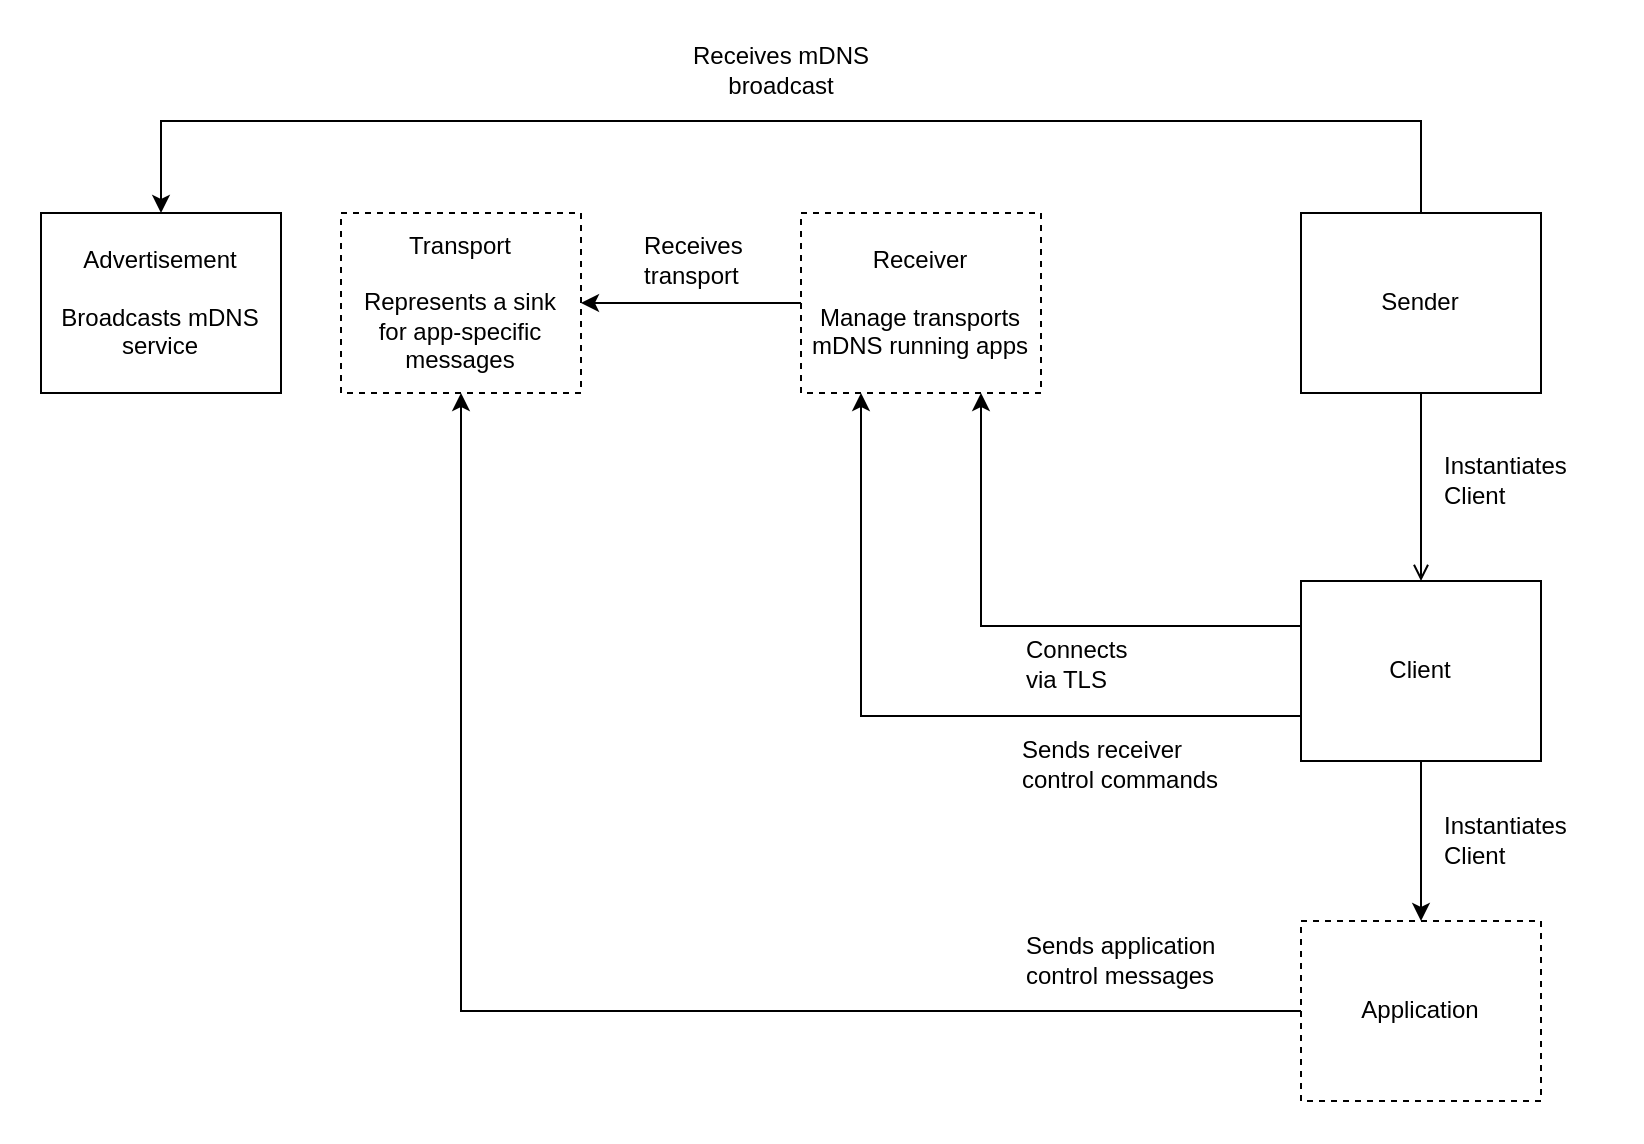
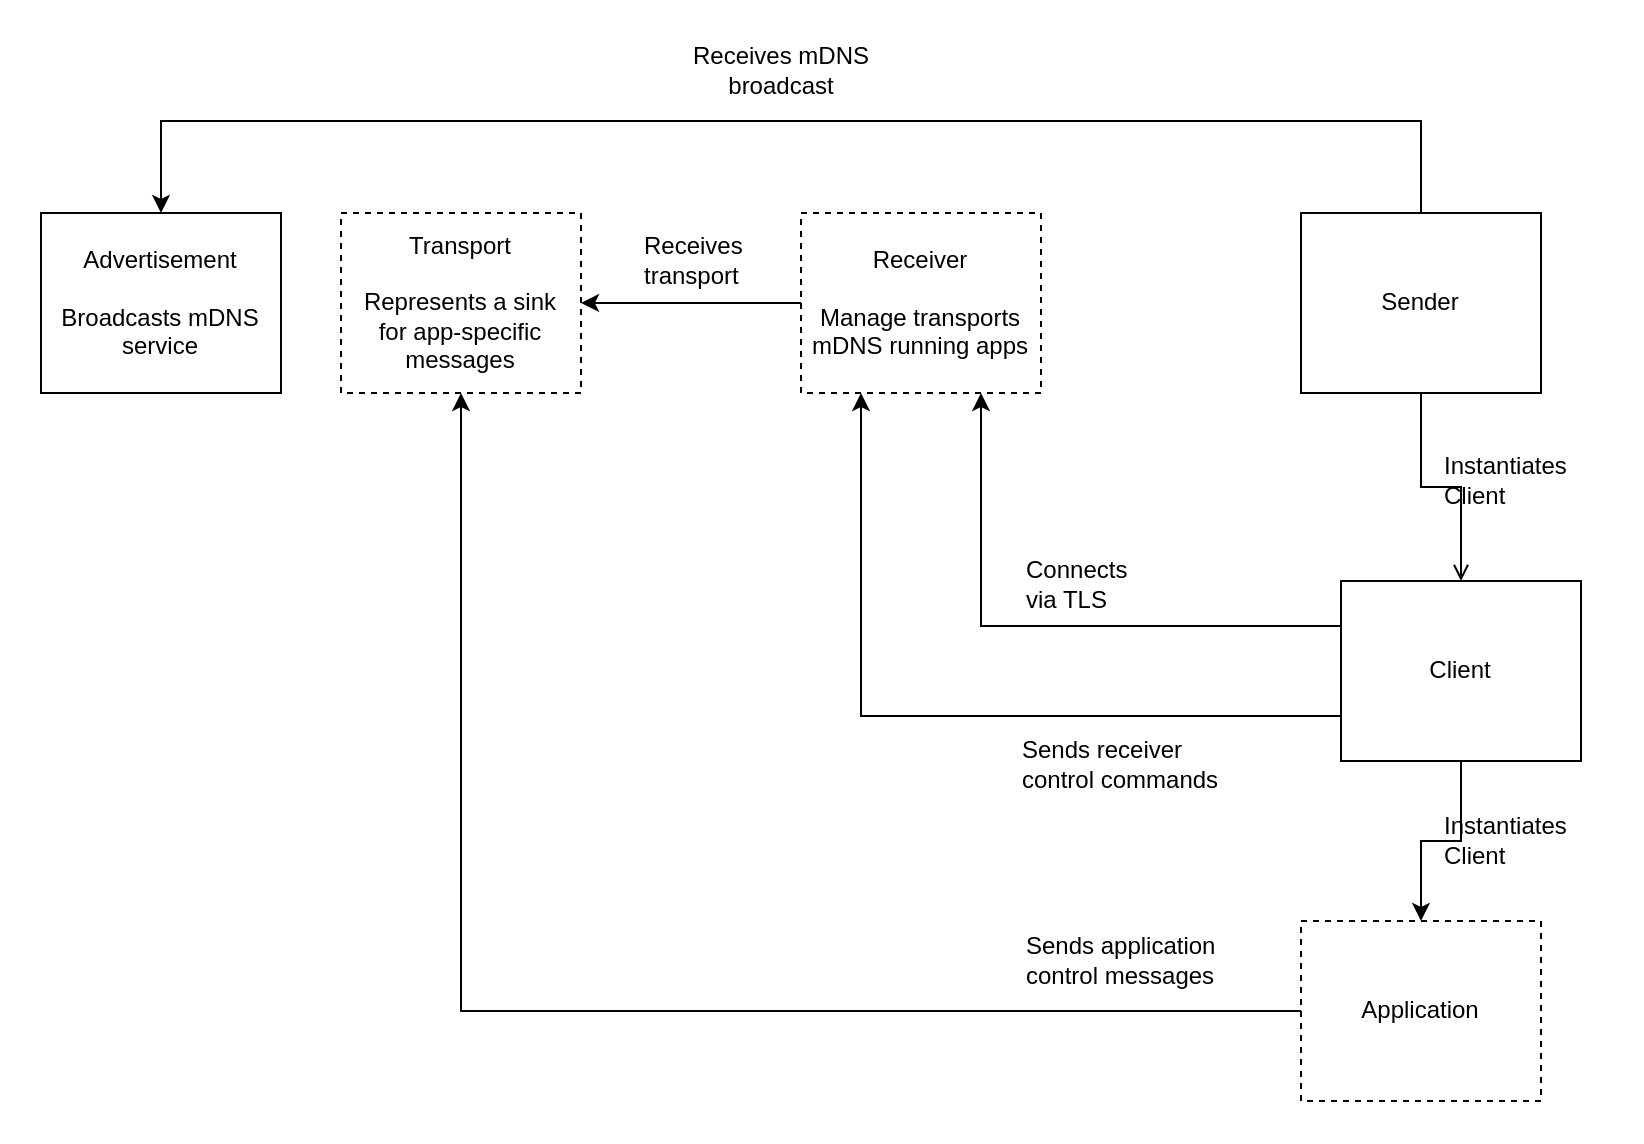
  <mxCell id="0" />
  <mxCell id="1" parent="0" />
  <mxCell id="2" style="edgeStyle=orthogonalEdgeStyle;rounded=0;orthogonalLoop=1;jettySize=auto;html=1;entryX=0.5;entryY=0;entryDx=0;entryDy=0;startArrow=classic;startFill=1;endArrow=none;endFill=0;exitX=0.5;exitY=0;exitDx=0;exitDy=0;" parent="1" source="3" target="6" edge="1"><mxGeometry relative="1" as="geometry"><mxPoint x="-14" y="115" as="sourcePoint" /><Array as="points"><mxPoint x="80" y="60" /><mxPoint x="710" y="60" /></Array></mxGeometry></mxCell>
  <mxCell id="3" value="Advertisement&lt;br&gt;&lt;br&gt;Broadcasts mDNS&lt;br&gt;service" style="rounded=0;whiteSpace=wrap;html=1;" parent="1" vertex="1"><mxGeometry x="20" y="106" width="120" height="90" as="geometry" /></mxCell>
  <mxCell id="4" style="edgeStyle=orthogonalEdgeStyle;rounded=0;orthogonalLoop=1;jettySize=auto;html=1;entryX=0.75;entryY=1;entryDx=0;entryDy=0;exitX=0;exitY=0.25;exitDx=0;exitDy=0;" edge="1" parent="1" source="13" target="9"><mxGeometry relative="1" as="geometry" /></mxCell>
  <mxCell id="5" style="edgeStyle=orthogonalEdgeStyle;rounded=0;orthogonalLoop=1;jettySize=auto;html=1;endArrow=open;" edge="1" parent="1" source="6" target="13"><mxGeometry relative="1" as="geometry" /></mxCell>
  <mxCell id="6" value="Sender" style="rounded=0;whiteSpace=wrap;html=1;" parent="1" vertex="1"><mxGeometry x="650" y="106" width="120" height="90" as="geometry" /></mxCell>
  <mxCell id="7" value="Receives mDNS&lt;br&gt;broadcast" style="text;html=1;align=center;verticalAlign=middle;resizable=0;points=[];autosize=1;strokeColor=none;fillColor=none;" parent="1" vertex="1"><mxGeometry x="340" y="20" width="100" height="30" as="geometry" /></mxCell>
  <mxCell id="8" style="edgeStyle=orthogonalEdgeStyle;rounded=0;orthogonalLoop=1;jettySize=auto;html=1;entryX=1;entryY=0.5;entryDx=0;entryDy=0;" edge="1" parent="1" source="9" target="15"><mxGeometry relative="1" as="geometry" /></mxCell>
  <mxCell id="9" value="Receiver&lt;br&gt;&lt;br&gt;Manage transports&lt;br&gt;mDNS running apps" style="rounded=0;whiteSpace=wrap;html=1;dashed=1;" vertex="1" parent="1"><mxGeometry x="400" y="106" width="120" height="90" as="geometry" /></mxCell>
- <mxCell id="10" value="Connects&lt;br&gt;via TLS" style="text;html=1;align=left;verticalAlign=middle;resizable=0;points=[];autosize=1;strokeColor=none;fillColor=none;" vertex="1" parent="1"><mxGeometry x="511" y="312" width="70" height="40" as="geometry" /></mxCell>
+ <mxCell id="10" value="Connects&lt;br&gt;via TLS" style="text;html=1;align=left;verticalAlign=middle;resizable=0;points=[];autosize=1;strokeColor=none;fillColor=none;" vertex="1" parent="1"><mxGeometry x="511" y="272" width="70" height="40" as="geometry" /></mxCell>
  <mxCell id="11" style="edgeStyle=orthogonalEdgeStyle;rounded=0;orthogonalLoop=1;jettySize=auto;html=1;entryX=0.5;entryY=0;entryDx=0;entryDy=0;" edge="1" parent="1" source="13" target="17"><mxGeometry relative="1" as="geometry" /></mxCell>
  <mxCell id="12" style="edgeStyle=orthogonalEdgeStyle;rounded=0;orthogonalLoop=1;jettySize=auto;html=1;exitX=0;exitY=0.75;exitDx=0;exitDy=0;entryX=0.25;entryY=1;entryDx=0;entryDy=0;" edge="1" parent="1" source="13" target="9"><mxGeometry relative="1" as="geometry" /></mxCell>
- <mxCell id="13" value="Client" style="rounded=0;whiteSpace=wrap;html=1;" vertex="1" parent="1"><mxGeometry x="650" y="290" width="120" height="90" as="geometry" /></mxCell>
+ <mxCell id="13" value="Client" style="rounded=0;whiteSpace=wrap;html=1;" vertex="1" parent="1"><mxGeometry x="670" y="290" width="120" height="90" as="geometry" /></mxCell>
  <mxCell id="14" value="Instantiates&lt;br&gt;Client" style="text;html=1;align=left;verticalAlign=middle;resizable=0;points=[];autosize=1;strokeColor=none;fillColor=none;" vertex="1" parent="1"><mxGeometry x="720" y="220" width="80" height="40" as="geometry" /></mxCell>
  <mxCell id="15" value="Transport&lt;br&gt;&lt;br&gt;Represents a sink&lt;br&gt;for app-specific messages" style="rounded=0;whiteSpace=wrap;html=1;dashed=1;" vertex="1" parent="1"><mxGeometry x="170" y="106" width="120" height="90" as="geometry" /></mxCell>
  <mxCell id="16" style="edgeStyle=orthogonalEdgeStyle;rounded=0;orthogonalLoop=1;jettySize=auto;html=1;entryX=0.5;entryY=1;entryDx=0;entryDy=0;" edge="1" parent="1" source="17" target="15"><mxGeometry relative="1" as="geometry" /></mxCell>
  <mxCell id="17" value="Application" style="rounded=0;whiteSpace=wrap;html=1;dashed=1;" vertex="1" parent="1"><mxGeometry x="650" y="460" width="120" height="90" as="geometry" /></mxCell>
  <mxCell id="18" value="Instantiates&lt;br&gt;Client" style="text;html=1;align=left;verticalAlign=middle;resizable=0;points=[];autosize=1;strokeColor=none;fillColor=none;" vertex="1" parent="1"><mxGeometry x="720" y="400" width="80" height="40" as="geometry" /></mxCell>
  <mxCell id="19" value="Sends receiver&lt;br&gt;control commands" style="text;html=1;align=left;verticalAlign=middle;resizable=0;points=[];autosize=1;strokeColor=none;fillColor=none;" vertex="1" parent="1"><mxGeometry x="509" y="362" width="120" height="40" as="geometry" /></mxCell>
  <mxCell id="20" value="Sends application&lt;br&gt;control messages" style="text;html=1;align=left;verticalAlign=middle;resizable=0;points=[];autosize=1;strokeColor=none;fillColor=none;" vertex="1" parent="1"><mxGeometry x="511" y="460" width="120" height="40" as="geometry" /></mxCell>
  <mxCell id="21" value="Receives&lt;br&gt;transport" style="text;html=1;align=left;verticalAlign=middle;resizable=0;points=[];autosize=1;strokeColor=none;fillColor=none;" vertex="1" parent="1"><mxGeometry x="320" y="110" width="70" height="40" as="geometry" /></mxCell>
